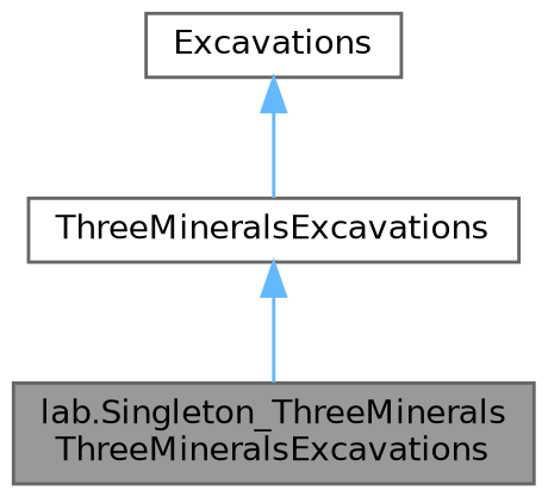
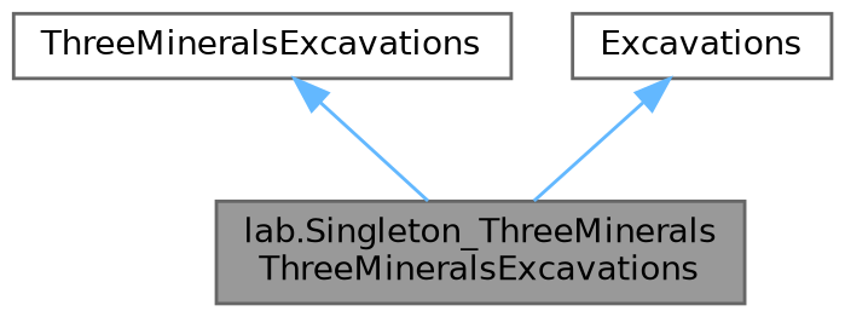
  digraph {
    node [color=gray40 fillcolor=white fontname=Helvetica fontsize=10 shape=box style=filled]
    edge [color=steelblue1 dir=back fontname=Helvetica fontsize=10 labelfontname=Helvetica labelfontsize=10 style=solid]
    n1 [fillcolor=grey60 fontcolor=black height=0.2 label="lab.Singleton_ThreeMinerals\lThreeMineralsExcavations" width=0.4]
    n2 [height=0.2 label=ThreeMineralsExcavations width=0.4]
    n3 [height=0.2 label=Excavations width=0.4]
    n2 -> n1
-   n3 -> n2
+   n3 -> n1
  }
